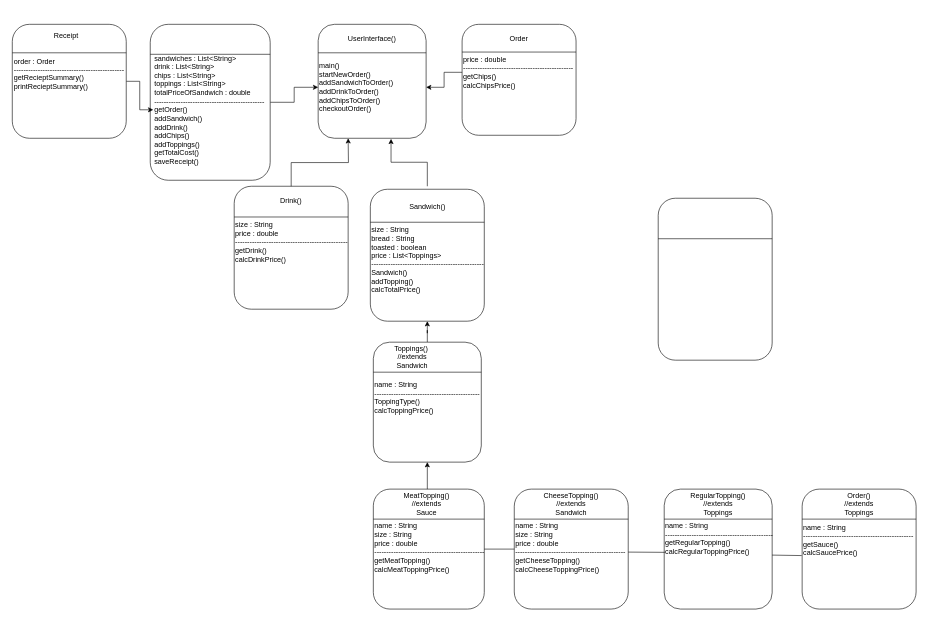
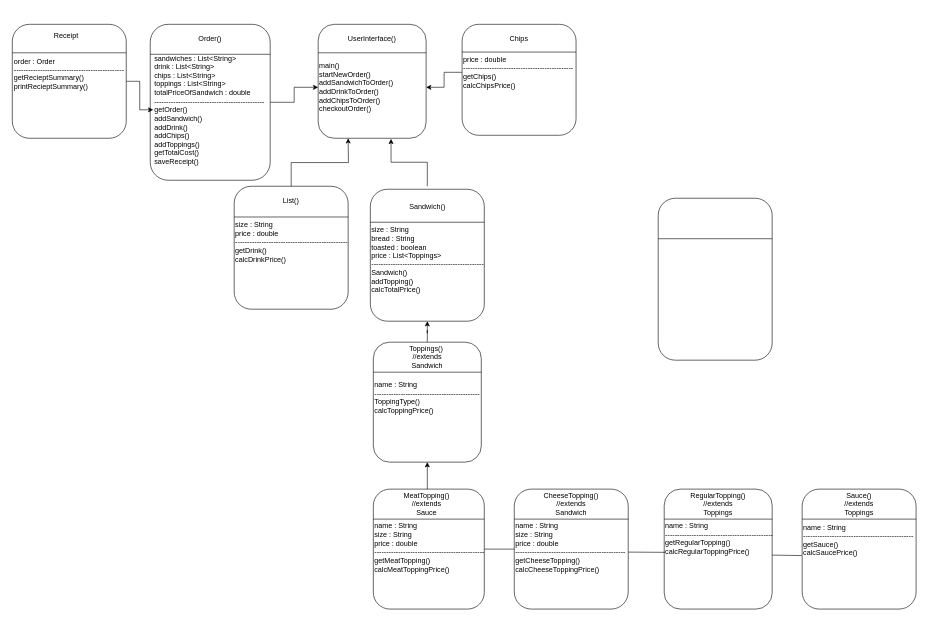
  <mxCell id="0" />
  <mxCell id="1" parent="0" />
  <mxCell id="2" value="" style="rounded=1;whiteSpace=wrap;html=1;" vertex="1" parent="1"><mxGeometry x="530" y="40" width="180" height="190" as="geometry" /></mxCell>
  <mxCell id="3" value="" style="endArrow=none;html=1;rounded=0;entryX=1;entryY=0.25;entryDx=0;entryDy=0;exitX=0;exitY=0.25;exitDx=0;exitDy=0;" edge="1" parent="1" source="2" target="2"><mxGeometry width="50" height="50" relative="1" as="geometry"><mxPoint x="550" y="150" as="sourcePoint" /><mxPoint x="600" y="100" as="targetPoint" /></mxGeometry></mxCell>
  <mxCell id="4" value="" style="rounded=1;whiteSpace=wrap;html=1;" vertex="1" parent="1"><mxGeometry x="857" y="815" width="190" height="200" as="geometry" /></mxCell>
  <mxCell id="5" value="" style="endArrow=none;html=1;rounded=0;entryX=1;entryY=0.25;entryDx=0;entryDy=0;exitX=0;exitY=0.25;exitDx=0;exitDy=0;" edge="1" parent="1" source="4" target="4"><mxGeometry width="50" height="50" relative="1" as="geometry"><mxPoint x="687" y="235" as="sourcePoint" /><mxPoint x="737" y="185" as="targetPoint" /></mxGeometry></mxCell>
  <mxCell id="6" value="" style="edgeStyle=orthogonalEdgeStyle;rounded=0;orthogonalLoop=1;jettySize=auto;html=1;" edge="1" parent="1" source="7" target="30"><mxGeometry relative="1" as="geometry" /></mxCell>
  <mxCell id="7" value="" style="rounded=1;whiteSpace=wrap;html=1;" vertex="1" parent="1"><mxGeometry x="250" y="40" width="200" height="260" as="geometry" /></mxCell>
  <mxCell id="8" value="" style="endArrow=none;html=1;rounded=0;entryX=1;entryY=0.25;entryDx=0;entryDy=0;exitX=0;exitY=0.25;exitDx=0;exitDy=0;" edge="1" parent="1"><mxGeometry width="50" height="50" relative="1" as="geometry"><mxPoint x="250" y="90" as="sourcePoint" /><mxPoint x="450" y="90" as="targetPoint" /><Array as="points"><mxPoint x="350" y="90" /></Array></mxGeometry></mxCell>
  <mxCell id="9" value="" style="edgeStyle=orthogonalEdgeStyle;rounded=0;orthogonalLoop=1;jettySize=auto;html=1;" edge="1" parent="1" source="10" target="33"><mxGeometry relative="1" as="geometry" /></mxCell>
  <mxCell id="10" value="" style="rounded=1;whiteSpace=wrap;html=1;" vertex="1" parent="1"><mxGeometry x="622" y="570" width="180" height="200" as="geometry" /></mxCell>
  <mxCell id="11" value="" style="endArrow=none;html=1;rounded=0;entryX=1;entryY=0.25;entryDx=0;entryDy=0;exitX=0;exitY=0.25;exitDx=0;exitDy=0;" edge="1" parent="1" source="10" target="10"><mxGeometry width="50" height="50" relative="1" as="geometry"><mxPoint x="892" y="500" as="sourcePoint" /><mxPoint x="942" y="450" as="targetPoint" /></mxGeometry></mxCell>
  <mxCell id="12" value="" style="rounded=1;whiteSpace=wrap;html=1;" vertex="1" parent="1"><mxGeometry x="390" y="310" width="190" height="205" as="geometry" /></mxCell>
  <mxCell id="13" value="" style="endArrow=none;html=1;rounded=0;entryX=1;entryY=0.25;entryDx=0;entryDy=0;exitX=0;exitY=0.25;exitDx=0;exitDy=0;" edge="1" parent="1" source="12" target="12"><mxGeometry width="50" height="50" relative="1" as="geometry"><mxPoint x="0" y="810" as="sourcePoint" /><mxPoint x="50" y="760" as="targetPoint" /></mxGeometry></mxCell>
  <mxCell id="14" value="" style="rounded=1;whiteSpace=wrap;html=1;" vertex="1" parent="1"><mxGeometry x="1097" y="330" width="190" height="270" as="geometry" /></mxCell>
  <mxCell id="15" value="" style="endArrow=none;html=1;rounded=0;entryX=1;entryY=0.25;entryDx=0;entryDy=0;exitX=0;exitY=0.25;exitDx=0;exitDy=0;" edge="1" parent="1" source="14" target="14"><mxGeometry width="50" height="50" relative="1" as="geometry"><mxPoint x="527" y="2280" as="sourcePoint" /><mxPoint x="577" y="2230" as="targetPoint" /></mxGeometry></mxCell>
  <mxCell id="16" value="" style="rounded=1;whiteSpace=wrap;html=1;" vertex="1" parent="1"><mxGeometry x="1337" y="815" width="190" height="200" as="geometry" /></mxCell>
  <mxCell id="17" value="" style="endArrow=none;html=1;rounded=0;entryX=1;entryY=0.25;entryDx=0;entryDy=0;exitX=0;exitY=0.25;exitDx=0;exitDy=0;" edge="1" parent="1" source="16" target="16"><mxGeometry width="50" height="50" relative="1" as="geometry"><mxPoint x="937" y="205" as="sourcePoint" /><mxPoint x="987" y="155" as="targetPoint" /></mxGeometry></mxCell>
  <mxCell id="18" value="" style="rounded=1;whiteSpace=wrap;html=1;" vertex="1" parent="1"><mxGeometry x="622" y="815" width="185" height="200" as="geometry" /></mxCell>
  <mxCell id="19" value="" style="endArrow=none;html=1;rounded=0;entryX=1;entryY=0.25;entryDx=0;entryDy=0;exitX=0;exitY=0.25;exitDx=0;exitDy=0;" edge="1" parent="1" source="18" target="18"><mxGeometry width="50" height="50" relative="1" as="geometry"><mxPoint x="967" y="575" as="sourcePoint" /><mxPoint x="1017" y="525" as="targetPoint" /></mxGeometry></mxCell>
  <mxCell id="20" value="" style="rounded=1;whiteSpace=wrap;html=1;" vertex="1" parent="1"><mxGeometry x="770" y="40" width="190" height="185" as="geometry" /></mxCell>
  <mxCell id="21" value="" style="endArrow=none;html=1;rounded=0;entryX=1;entryY=0.25;entryDx=0;entryDy=0;exitX=0;exitY=0.25;exitDx=0;exitDy=0;" edge="1" parent="1" source="20" target="20"><mxGeometry width="50" height="50" relative="1" as="geometry"><mxPoint x="370" y="870" as="sourcePoint" /><mxPoint x="420" y="820" as="targetPoint" /></mxGeometry></mxCell>
  <mxCell id="22" value="" style="edgeStyle=orthogonalEdgeStyle;rounded=0;orthogonalLoop=1;jettySize=auto;html=1;" edge="1" parent="1" source="23" target="52"><mxGeometry relative="1" as="geometry" /></mxCell>
  <mxCell id="23" value="" style="rounded=1;whiteSpace=wrap;html=1;" vertex="1" parent="1"><mxGeometry x="20" y="40" width="190" height="190" as="geometry" /></mxCell>
  <mxCell id="24" value="" style="endArrow=none;html=1;rounded=0;entryX=1;entryY=0.25;entryDx=0;entryDy=0;exitX=0;exitY=0.25;exitDx=0;exitDy=0;" edge="1" parent="1" source="23" target="23"><mxGeometry width="50" height="50" relative="1" as="geometry"><mxPoint x="-130" y="200" as="sourcePoint" /><mxPoint x="-80" y="150" as="targetPoint" /></mxGeometry></mxCell>
  <mxCell id="25" value="" style="rounded=1;whiteSpace=wrap;html=1;" vertex="1" parent="1"><mxGeometry x="617" y="315" width="190" height="220" as="geometry" /></mxCell>
  <mxCell id="26" value="" style="endArrow=none;html=1;rounded=0;entryX=1;entryY=0.25;entryDx=0;entryDy=0;exitX=0;exitY=0.25;exitDx=0;exitDy=0;" edge="1" parent="1" source="25" target="25"><mxGeometry width="50" height="50" relative="1" as="geometry"><mxPoint x="1277" y="435" as="sourcePoint" /><mxPoint x="1327" y="385" as="targetPoint" /></mxGeometry></mxCell>
  <mxCell id="27" value="" style="rounded=1;whiteSpace=wrap;html=1;" vertex="1" parent="1"><mxGeometry x="1107" y="815" width="180" height="200" as="geometry" /></mxCell>
  <mxCell id="28" value="" style="endArrow=none;html=1;rounded=0;entryX=1;entryY=0.25;entryDx=0;entryDy=0;exitX=0;exitY=0.25;exitDx=0;exitDy=0;" edge="1" parent="1" source="27" target="27"><mxGeometry width="50" height="50" relative="1" as="geometry"><mxPoint x="1227" y="915" as="sourcePoint" /><mxPoint x="1277" y="865" as="targetPoint" /></mxGeometry></mxCell>
  <mxCell id="29" value="UserInterface()" style="text;html=1;align=center;verticalAlign=middle;whiteSpace=wrap;rounded=0;" vertex="1" parent="1"><mxGeometry x="590" y="50" width="60" height="30" as="geometry" /></mxCell>
  <mxCell id="30" value="main()&lt;div&gt;startNewOrder()&lt;/div&gt;&lt;div&gt;addSandwichToOrder()&lt;/div&gt;&lt;div&gt;addDrinkToOrder()&lt;/div&gt;&lt;div&gt;addChipsToOrder()&lt;/div&gt;&lt;div style=&quot;&quot;&gt;checkoutOrder()&lt;/div&gt;" style="text;html=1;align=left;verticalAlign=middle;whiteSpace=wrap;rounded=0;" vertex="1" parent="1"><mxGeometry x="530" y="90" width="180" height="110" as="geometry" /></mxCell>
  <mxCell id="31" value="" style="edgeStyle=orthogonalEdgeStyle;rounded=0;orthogonalLoop=1;jettySize=auto;html=1;entryX=0.675;entryY=1.005;entryDx=0;entryDy=0;entryPerimeter=0;" edge="1" parent="1" source="32" target="2"><mxGeometry relative="1" as="geometry" /></mxCell>
  <mxCell id="32" value="Sandwich()" style="text;html=1;align=center;verticalAlign=middle;whiteSpace=wrap;rounded=0;" vertex="1" parent="1"><mxGeometry x="639.5" y="310" width="145" height="70" as="geometry" /></mxCell>
  <mxCell id="33" value="size : String&lt;div&gt;bread : String&lt;/div&gt;&lt;div&gt;toasted : boolean&lt;/div&gt;&lt;div&gt;price : List&amp;lt;Toppings&amp;gt;&lt;/div&gt;&lt;div&gt;-----------------------------------------------Sandwich()&lt;/div&gt;&lt;div&gt;addTopping()&lt;/div&gt;&lt;div&gt;calcTotalPrice()&lt;/div&gt;&lt;div&gt;&amp;nbsp;&lt;/div&gt;" style="text;html=1;align=left;verticalAlign=middle;whiteSpace=wrap;rounded=0;" vertex="1" parent="1"><mxGeometry x="617" y="345" width="190" height="190" as="geometry" /></mxCell>
- <mxCell id="34" value="Toppings()&amp;nbsp;&lt;div&gt;//extends Sandwich&lt;/div&gt;" style="text;html=1;align=center;verticalAlign=middle;whiteSpace=wrap;rounded=0;" vertex="1" parent="1"><mxGeometry x="657" y="580" width="60" height="30" as="geometry" /></mxCell>
+ <mxCell id="34" value="Toppings()&amp;nbsp;&lt;div&gt;//extends Sandwich&lt;/div&gt;" style="text;html=1;align=center;verticalAlign=middle;whiteSpace=wrap;rounded=0;" vertex="1" parent="1"><mxGeometry x="682" y="580" width="60" height="30" as="geometry" /></mxCell>
  <mxCell id="35" value="&lt;div style=&quot;text-align: left;&quot;&gt;&lt;span style=&quot;background-color: initial;&quot;&gt;name : String&amp;nbsp;&lt;/span&gt;&lt;/div&gt;&lt;div style=&quot;text-align: left;&quot;&gt;--------------------------------------------&lt;/div&gt;&lt;div style=&quot;text-align: left;&quot;&gt;ToppingType()&lt;/div&gt;&lt;div style=&quot;text-align: left;&quot;&gt;calcToppingPrice()&lt;/div&gt;&lt;div&gt;&lt;br&gt;&lt;/div&gt;" style="text;html=1;align=center;verticalAlign=middle;whiteSpace=wrap;rounded=0;" vertex="1" parent="1"><mxGeometry x="617" y="620" width="190" height="100" as="geometry" /></mxCell>
  <mxCell id="36" value="MeatTopping()&lt;div&gt;//extends Sauce&lt;/div&gt;" style="text;html=1;align=center;verticalAlign=middle;whiteSpace=wrap;rounded=0;" vertex="1" parent="1"><mxGeometry x="681" y="825" width="60" height="30" as="geometry" /></mxCell>
  <mxCell id="37" value="name : String&lt;div&gt;size : String&lt;/div&gt;&lt;div&gt;price : double&lt;/div&gt;&lt;div&gt;----------------------------------------------&lt;/div&gt;&lt;div&gt;getMeatTopping()&lt;/div&gt;&lt;div&gt;calcMeatToppingPrice()&lt;/div&gt;&lt;div&gt;&lt;br&gt;&lt;/div&gt;" style="text;html=1;align=left;verticalAlign=middle;whiteSpace=wrap;rounded=0;" vertex="1" parent="1"><mxGeometry x="622" y="865" width="196" height="110" as="geometry" /></mxCell>
  <mxCell id="38" value="CheeseTopping()&lt;div&gt;//extends Sandwich&lt;/div&gt;" style="text;html=1;align=center;verticalAlign=middle;whiteSpace=wrap;rounded=0;" vertex="1" parent="1"><mxGeometry x="922" y="825" width="60" height="30" as="geometry" /></mxCell>
  <mxCell id="39" value="name : String&lt;div&gt;size : String&lt;/div&gt;&lt;div&gt;price : double&lt;/div&gt;&lt;div&gt;----------------------------------------------&lt;/div&gt;&lt;div&gt;getCheeseTopping()&lt;/div&gt;&lt;div&gt;calcCheeseToppingPrice()&lt;/div&gt;&lt;div&gt;&lt;br&gt;&lt;/div&gt;" style="text;html=1;align=left;verticalAlign=middle;whiteSpace=wrap;rounded=0;" vertex="1" parent="1"><mxGeometry x="857" y="825" width="190" height="190" as="geometry" /></mxCell>
  <mxCell id="40" value="" style="endArrow=classic;html=1;rounded=0;entryX=0.5;entryY=1;entryDx=0;entryDy=0;" edge="1" parent="1" target="10"><mxGeometry width="50" height="50" relative="1" as="geometry"><mxPoint x="712" y="815" as="sourcePoint" /><mxPoint x="927" y="745" as="targetPoint" /></mxGeometry></mxCell>
  <mxCell id="41" value="" style="endArrow=none;html=1;rounded=0;entryX=0;entryY=0.5;entryDx=0;entryDy=0;exitX=1;exitY=0.5;exitDx=0;exitDy=0;" edge="1" parent="1" source="18" target="4"><mxGeometry width="50" height="50" relative="1" as="geometry"><mxPoint x="777" y="940" as="sourcePoint" /><mxPoint x="827" y="890" as="targetPoint" /></mxGeometry></mxCell>
  <mxCell id="42" value="RegularTopping()&lt;div&gt;//extends Toppings&lt;/div&gt;" style="text;html=1;align=center;verticalAlign=middle;whiteSpace=wrap;rounded=0;" vertex="1" parent="1"><mxGeometry x="1167" y="825" width="60" height="30" as="geometry" /></mxCell>
  <mxCell id="43" value="name : String&lt;div&gt;---------------------------------------------&lt;/div&gt;&lt;div&gt;getRegularTopping()&lt;/div&gt;&lt;div&gt;calcRegularToppingPrice()&lt;/div&gt;&lt;div&gt;&lt;br&gt;&lt;/div&gt;" style="text;html=1;align=left;verticalAlign=middle;whiteSpace=wrap;rounded=0;" vertex="1" parent="1"><mxGeometry x="1107" y="815" width="190" height="180" as="geometry" /></mxCell>
  <mxCell id="44" value="" style="endArrow=none;html=1;rounded=0;entryX=0.005;entryY=0.527;entryDx=0;entryDy=0;exitX=1;exitY=0.5;exitDx=0;exitDy=0;entryPerimeter=0;" edge="1" parent="1" source="39" target="27"><mxGeometry width="50" height="50" relative="1" as="geometry"><mxPoint x="1037" y="915" as="sourcePoint" /><mxPoint x="1087" y="865" as="targetPoint" /></mxGeometry></mxCell>
- <mxCell id="45" value="Order()&lt;div&gt;//extends Toppings&lt;/div&gt;" style="text;html=1;align=center;verticalAlign=middle;whiteSpace=wrap;rounded=0;" vertex="1" parent="1"><mxGeometry x="1402" y="825" width="60" height="30" as="geometry" /></mxCell>
+ <mxCell id="45" value="Sauce()&lt;div&gt;//extends Toppings&lt;/div&gt;" style="text;html=1;align=center;verticalAlign=middle;whiteSpace=wrap;rounded=0;" vertex="1" parent="1"><mxGeometry x="1402" y="825" width="60" height="30" as="geometry" /></mxCell>
  <mxCell id="46" value="name : String&lt;div&gt;----------------------------------------------&lt;/div&gt;&lt;div&gt;getSauce()&lt;/div&gt;&lt;div&gt;calcSaucePrice()&lt;/div&gt;" style="text;html=1;align=left;verticalAlign=middle;whiteSpace=wrap;rounded=0;" vertex="1" parent="1"><mxGeometry x="1337" y="825" width="190" height="150" as="geometry" /></mxCell>
  <mxCell id="47" value="" style="endArrow=none;html=1;rounded=0;entryX=-0.004;entryY=0.704;entryDx=0;entryDy=0;entryPerimeter=0;" edge="1" parent="1"><mxGeometry width="50" height="50" relative="1" as="geometry"><mxPoint x="1287" y="925" as="sourcePoint" /><mxPoint x="1336.24" y="925.8" as="targetPoint" /></mxGeometry></mxCell>
- <mxCell id="48" value="Drink()" style="text;html=1;align=center;verticalAlign=middle;whiteSpace=wrap;rounded=0;" vertex="1" parent="1"><mxGeometry x="455" y="320" width="60" height="30" as="geometry" /></mxCell>
+ <mxCell id="48" value="List()" style="text;html=1;align=center;verticalAlign=middle;whiteSpace=wrap;rounded=0;" vertex="1" parent="1"><mxGeometry x="455" y="320" width="60" height="30" as="geometry" /></mxCell>
  <mxCell id="49" value="" style="edgeStyle=orthogonalEdgeStyle;rounded=0;orthogonalLoop=1;jettySize=auto;html=1;" edge="1" parent="1" source="50"><mxGeometry relative="1" as="geometry"><mxPoint x="580" y="230" as="targetPoint" /></mxGeometry></mxCell>
  <mxCell id="50" value="size : String&lt;div&gt;price : double&lt;/div&gt;&lt;div&gt;-----------------------------------------------&lt;/div&gt;&lt;div&gt;getDrink()&lt;/div&gt;&lt;div&gt;calcDrinkPrice()&lt;br&gt;&lt;div&gt;&lt;br&gt;&lt;/div&gt;&lt;/div&gt;" style="text;html=1;align=left;verticalAlign=middle;whiteSpace=wrap;rounded=0;" vertex="1" parent="1"><mxGeometry x="390" y="310" width="190" height="200" as="geometry" /></mxCell>
+ <mxCell id="51" value="Order()" style="text;html=1;align=center;verticalAlign=middle;whiteSpace=wrap;rounded=0;" vertex="1" parent="1"><mxGeometry x="320" y="50" width="60" height="30" as="geometry" /></mxCell>
  <mxCell id="52" value="&lt;div&gt;sandwiches : List&amp;lt;String&amp;gt;&lt;/div&gt;&lt;div&gt;drink : List&amp;lt;String&amp;gt;&lt;/div&gt;&lt;div&gt;chips : List&amp;lt;String&amp;gt;&lt;/div&gt;&lt;div&gt;toppings : List&amp;lt;String&amp;gt;&lt;/div&gt;&lt;div&gt;totalPriceOfSandwich : double&lt;/div&gt;&lt;div&gt;----------------------------------------------&lt;/div&gt;getOrder()&lt;div&gt;addSandwich()&lt;/div&gt;&lt;div&gt;addDrink()&lt;/div&gt;&lt;div&gt;addChips()&lt;/div&gt;&lt;div&gt;addToppings()&lt;/div&gt;&lt;div&gt;getTotalCost()&lt;/div&gt;&lt;div&gt;saveReceipt()&lt;/div&gt;" style="text;html=1;align=left;verticalAlign=middle;whiteSpace=wrap;rounded=0;" vertex="1" parent="1"><mxGeometry x="255" y="100" width="190" height="165" as="geometry" /></mxCell>
  <mxCell id="53" value="Receipt" style="text;html=1;align=center;verticalAlign=middle;whiteSpace=wrap;rounded=0;" vertex="1" parent="1"><mxGeometry x="80" y="45" width="60" height="30" as="geometry" /></mxCell>
  <mxCell id="54" value="order : Order&lt;div&gt;----------------------------------------------&lt;/div&gt;&lt;div&gt;getRecieptSummary()&lt;/div&gt;&lt;div&gt;printRecieptSummary()&lt;/div&gt;&lt;div&gt;&lt;br&gt;&lt;/div&gt;" style="text;html=1;align=left;verticalAlign=middle;whiteSpace=wrap;rounded=0;" vertex="1" parent="1"><mxGeometry x="21" y="67.5" width="190" height="125" as="geometry" /></mxCell>
- <mxCell id="55" value="Order" style="text;html=1;align=center;verticalAlign=middle;whiteSpace=wrap;rounded=0;" vertex="1" parent="1"><mxGeometry x="835" y="50" width="60" height="30" as="geometry" /></mxCell>
+ <mxCell id="55" value="Chips" style="text;html=1;align=center;verticalAlign=middle;whiteSpace=wrap;rounded=0;" vertex="1" parent="1"><mxGeometry x="835" y="50" width="60" height="30" as="geometry" /></mxCell>
  <mxCell id="56" value="" style="edgeStyle=orthogonalEdgeStyle;rounded=0;orthogonalLoop=1;jettySize=auto;html=1;" edge="1" parent="1" source="57" target="30"><mxGeometry relative="1" as="geometry" /></mxCell>
  <mxCell id="57" value="price : double&lt;div&gt;----------------------------------------------&lt;/div&gt;&lt;div&gt;getChips()&lt;/div&gt;&lt;div&gt;calcChipsPrice()&lt;/div&gt;" style="text;html=1;align=left;verticalAlign=middle;whiteSpace=wrap;rounded=0;" vertex="1" parent="1"><mxGeometry x="770" y="20" width="190" height="200" as="geometry" /></mxCell>
